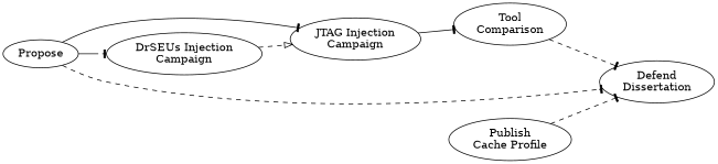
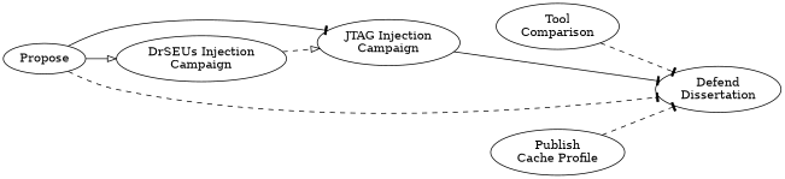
  digraph {
    rankdir=LR
    edge [arrowhead=tee style=dashed]
    n1 [label="JTAG Injection\nCampaign"]
    n2 [label="Tool\nComparison"]
    Propose
    n4 [label="DrSEUs Injection\nCampaign"]
    n5 [label="Defend\nDissertation"]
    n6 [label="Publish\nCache Profile"]
-   n1 -> n2 [style=solid]
+   n1 -> n5 [style=solid]
    n2 -> n5
    Propose -> n1 [style=solid]
-   Propose -> n4 [style=solid]
+   Propose -> n4 [arrowhead=onormal style=solid]
    Propose -> n5
    n4 -> n1 [arrowhead=onormal]
    n6 -> n5
  }
